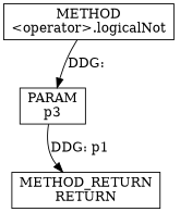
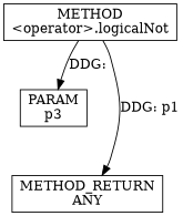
  digraph {
    node [shape=rect]
    n1 [label=<METHOD<BR/>&lt;operator&gt;.logicalNot>]
    n2 [label=<PARAM<BR/>p3>]
-   n3 [label=<METHOD_RETURN<BR/>RETURN>]
+   n3 [label=<METHOD_RETURN<BR/>ANY>]
    n1 -> n2 [label="DDG: "]
-   n2 -> n3 [label="DDG: p1"]
+   n1 -> n3 [label="DDG: p1"]
  }
